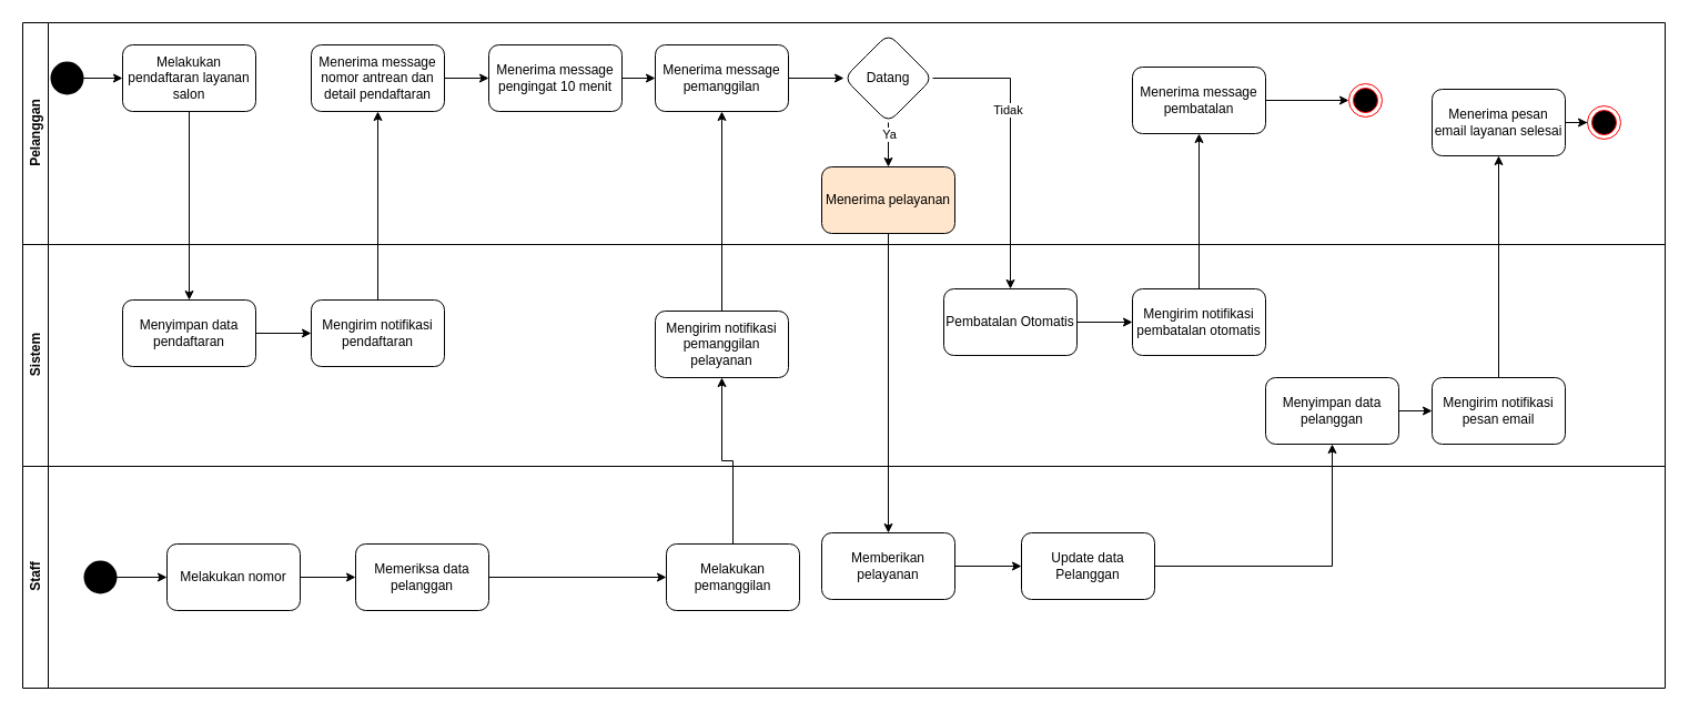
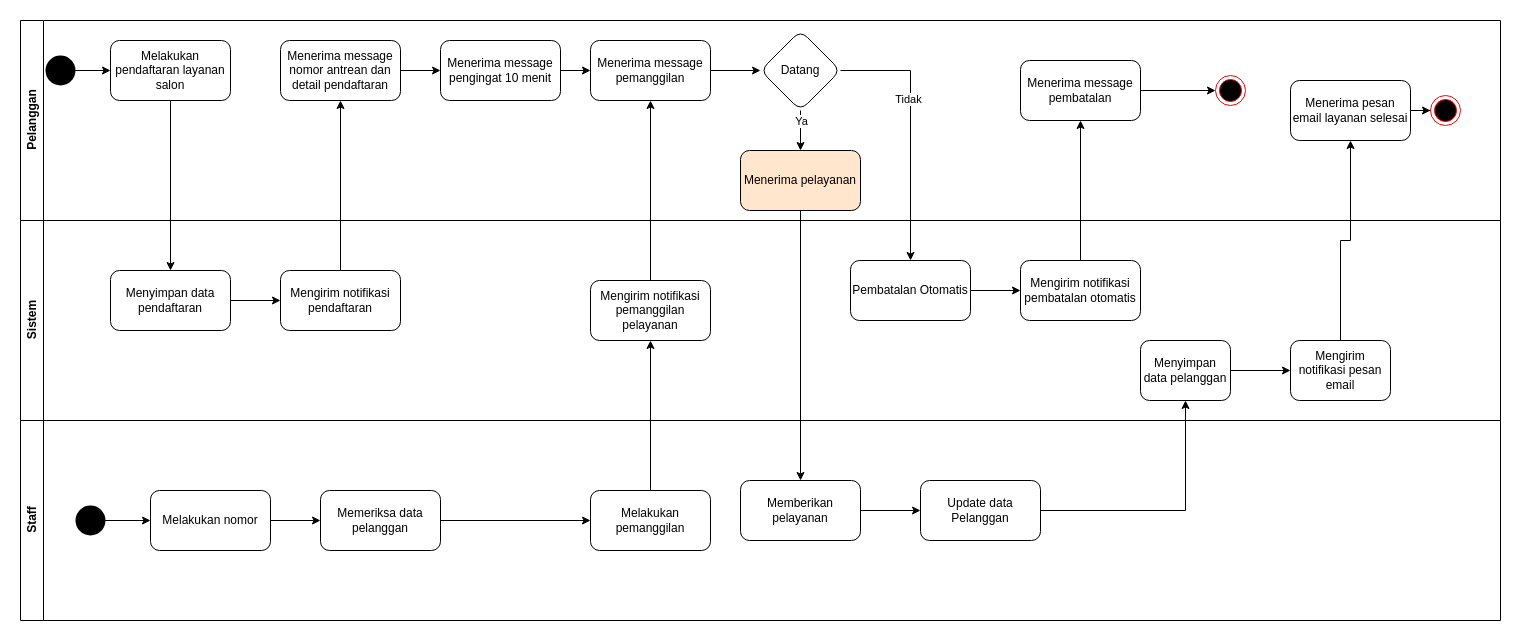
  <mxCell id="0" />
  <mxCell id="1" parent="0" />
  <mxCell id="2" value="Pelanggan" style="swimlane;horizontal=0;whiteSpace=wrap;html=1;" parent="1" vertex="1"><mxGeometry x="20" y="20" width="1480" height="200" as="geometry" /></mxCell>
  <mxCell id="3" style="edgeStyle=orthogonalEdgeStyle;rounded=0;orthogonalLoop=1;jettySize=auto;html=1;" parent="2" source="12" target="13" edge="1"><mxGeometry relative="1" as="geometry" /></mxCell>
  <mxCell id="4" value="" style="edgeStyle=orthogonalEdgeStyle;rounded=0;orthogonalLoop=1;jettySize=auto;html=1;" edge="1" parent="2" source="18" target="11"><mxGeometry relative="1" as="geometry" /></mxCell>
  <mxCell id="5" value="" style="edgeStyle=orthogonalEdgeStyle;rounded=0;orthogonalLoop=1;jettySize=auto;html=1;" edge="1" parent="2" source="6" target="22"><mxGeometry relative="1" as="geometry" /></mxCell>
  <mxCell id="6" value="Menerima message pemanggilan" style="whiteSpace=wrap;html=1;rounded=1;" parent="2" vertex="1"><mxGeometry x="570" y="20" width="120" height="60" as="geometry" /></mxCell>
  <mxCell id="7" value="Menerima pelayanan" style="whiteSpace=wrap;html=1;rounded=1;fillColor=#ffe6cc;" parent="2" vertex="1"><mxGeometry x="720" y="130" width="120" height="60" as="geometry" /></mxCell>
  <mxCell id="8" style="edgeStyle=orthogonalEdgeStyle;rounded=0;orthogonalLoop=1;jettySize=auto;html=1;" parent="2" source="24" target="9" edge="1"><mxGeometry relative="1" as="geometry" /></mxCell>
  <mxCell id="9" value="" style="ellipse;html=1;shape=endState;fillColor=#000000;strokeColor=#ff0000;" parent="2" vertex="1"><mxGeometry x="1410" y="75" width="30" height="30" as="geometry" /></mxCell>
  <mxCell id="10" value="" style="edgeStyle=orthogonalEdgeStyle;rounded=0;orthogonalLoop=1;jettySize=auto;html=1;" edge="1" parent="2" source="11" target="6"><mxGeometry relative="1" as="geometry" /></mxCell>
  <mxCell id="11" value="Menerima message pengingat 10 menit " style="whiteSpace=wrap;html=1;rounded=1;" vertex="1" parent="2"><mxGeometry x="420" y="20" width="120" height="60" as="geometry" /></mxCell>
  <mxCell id="12" value="" style="shape=waypoint;sketch=0;fillStyle=solid;size=6;pointerEvents=1;points=[];fillColor=none;resizable=0;rotatable=0;perimeter=centerPerimeter;snapToPoint=1;strokeWidth=13;" parent="2" vertex="1"><mxGeometry x="30" y="40" width="20" height="20" as="geometry" /></mxCell>
  <mxCell id="13" value="Melakukan pendaftaran layanan salon" style="whiteSpace=wrap;html=1;rounded=1;" parent="2" vertex="1"><mxGeometry x="90" y="20" width="120" height="60" as="geometry" /></mxCell>
  <mxCell id="14" value="Menyimpan data pendaftaran" style="whiteSpace=wrap;html=1;rounded=1;" parent="2" vertex="1"><mxGeometry x="90" y="250" width="120" height="60" as="geometry" /></mxCell>
  <mxCell id="15" value="" style="edgeStyle=orthogonalEdgeStyle;rounded=0;orthogonalLoop=1;jettySize=auto;html=1;" parent="2" source="13" target="14" edge="1"><mxGeometry relative="1" as="geometry" /></mxCell>
  <mxCell id="16" value="Mengirim notifikasi pendaftaran" style="whiteSpace=wrap;html=1;rounded=1;" parent="2" vertex="1"><mxGeometry x="260" y="250" width="120" height="60" as="geometry" /></mxCell>
  <mxCell id="17" value="" style="edgeStyle=orthogonalEdgeStyle;rounded=0;orthogonalLoop=1;jettySize=auto;html=1;" parent="2" source="16" target="18" edge="1"><mxGeometry relative="1" as="geometry" /></mxCell>
  <mxCell id="18" value="Menerima message nomor antrean dan detail pendaftaran" style="whiteSpace=wrap;html=1;rounded=1;" parent="2" vertex="1"><mxGeometry x="260" y="20" width="120" height="60" as="geometry" /></mxCell>
  <mxCell id="19" value="" style="edgeStyle=orthogonalEdgeStyle;rounded=0;orthogonalLoop=1;jettySize=auto;html=1;" parent="2" source="14" target="16" edge="1"><mxGeometry relative="1" as="geometry" /></mxCell>
  <mxCell id="20" value="" style="edgeStyle=orthogonalEdgeStyle;rounded=0;orthogonalLoop=1;jettySize=auto;html=1;" edge="1" parent="2" source="22" target="7"><mxGeometry relative="1" as="geometry" /></mxCell>
  <mxCell id="21" value="Ya" style="edgeLabel;html=1;align=center;verticalAlign=middle;resizable=0;points=[];" vertex="1" connectable="0" parent="20"><mxGeometry x="-0.15" y="1" relative="1" as="geometry"><mxPoint x="-1" y="-7" as="offset" /></mxGeometry></mxCell>
  <mxCell id="22" value="Datang" style="rhombus;whiteSpace=wrap;html=1;rounded=1;" vertex="1" parent="2"><mxGeometry x="740" y="10" width="80" height="80" as="geometry" /></mxCell>
  <mxCell id="23" value="" style="ellipse;html=1;shape=endState;fillColor=#000000;strokeColor=#ff0000;" vertex="1" parent="2"><mxGeometry x="1195" y="55" width="30" height="30" as="geometry" /></mxCell>
  <mxCell id="24" value="Menerima pesan email layanan selesai" style="whiteSpace=wrap;html=1;rounded=1;" parent="2" vertex="1"><mxGeometry x="1270" y="60" width="120" height="60" as="geometry" /></mxCell>
  <mxCell id="25" style="edgeStyle=orthogonalEdgeStyle;rounded=0;orthogonalLoop=1;jettySize=auto;html=1;" edge="1" parent="2" source="26" target="23"><mxGeometry relative="1" as="geometry" /></mxCell>
  <mxCell id="26" value="Menerima message pembatalan" style="whiteSpace=wrap;html=1;rounded=1;" vertex="1" parent="2"><mxGeometry x="1000" y="40" width="120" height="60" as="geometry" /></mxCell>
  <mxCell id="27" value="&lt;div&gt;Sistem&lt;/div&gt;" style="swimlane;horizontal=0;whiteSpace=wrap;html=1;" parent="1" vertex="1"><mxGeometry x="20" y="220" width="1480" height="200" as="geometry" /></mxCell>
  <mxCell id="28" value="Mengirim notifikasi pemanggilan pelayanan" style="whiteSpace=wrap;html=1;rounded=1;" parent="27" vertex="1"><mxGeometry x="570" y="60" width="120" height="60" as="geometry" /></mxCell>
  <mxCell id="29" value="" style="edgeStyle=orthogonalEdgeStyle;rounded=0;orthogonalLoop=1;jettySize=auto;html=1;" edge="1" parent="27" source="30" target="31"><mxGeometry relative="1" as="geometry" /></mxCell>
  <mxCell id="30" value="Pembatalan Otomatis" style="whiteSpace=wrap;html=1;rounded=1;" vertex="1" parent="27"><mxGeometry x="830" y="40" width="120" height="60" as="geometry" /></mxCell>
  <mxCell id="31" value="Mengirim notifikasi pembatalan otomatis" style="whiteSpace=wrap;html=1;rounded=1;" vertex="1" parent="27"><mxGeometry x="1000" y="40" width="120" height="60" as="geometry" /></mxCell>
- <mxCell id="32" value="Menyimpan data pelanggan" style="whiteSpace=wrap;html=1;rounded=1;" parent="27" vertex="1"><mxGeometry x="1120" y="120" width="120" height="60" as="geometry" /></mxCell>
- <mxCell id="33" value="Mengirim notifikasi pesan email" style="whiteSpace=wrap;html=1;rounded=1;" parent="27" vertex="1"><mxGeometry x="1270" y="120" width="120" height="60" as="geometry" /></mxCell>
+ <mxCell id="32" value="Menyimpan data pelanggan" style="whiteSpace=wrap;html=1;rounded=1;" parent="27" vertex="1"><mxGeometry x="1120" y="120" width="90" height="60" as="geometry" /></mxCell>
+ <mxCell id="33" value="Mengirim notifikasi pesan email" style="whiteSpace=wrap;html=1;rounded=1;" parent="27" vertex="1"><mxGeometry x="1270" y="120" width="100" height="60" as="geometry" /></mxCell>
  <mxCell id="34" value="" style="edgeStyle=orthogonalEdgeStyle;rounded=0;orthogonalLoop=1;jettySize=auto;html=1;" parent="27" source="32" target="33" edge="1"><mxGeometry relative="1" as="geometry" /></mxCell>
  <mxCell id="35" value="Staff" style="swimlane;horizontal=0;whiteSpace=wrap;html=1;" parent="1" vertex="1"><mxGeometry x="20" y="420" width="1480" height="200" as="geometry" /></mxCell>
  <mxCell id="36" style="edgeStyle=orthogonalEdgeStyle;rounded=0;orthogonalLoop=1;jettySize=auto;html=1;" parent="35" source="37" target="39" edge="1"><mxGeometry relative="1" as="geometry" /></mxCell>
  <mxCell id="37" value="" style="shape=waypoint;sketch=0;fillStyle=solid;size=6;pointerEvents=1;points=[];fillColor=none;resizable=0;rotatable=0;perimeter=centerPerimeter;snapToPoint=1;strokeWidth=13;" parent="35" vertex="1"><mxGeometry x="60" y="90" width="20" height="20" as="geometry" /></mxCell>
  <mxCell id="38" value="" style="edgeStyle=orthogonalEdgeStyle;rounded=0;orthogonalLoop=1;jettySize=auto;html=1;" parent="35" source="39" target="41" edge="1"><mxGeometry relative="1" as="geometry" /></mxCell>
  <mxCell id="39" value="Melakukan nomor" style="whiteSpace=wrap;html=1;rounded=1;" parent="35" vertex="1"><mxGeometry x="130" y="70" width="120" height="60" as="geometry" /></mxCell>
  <mxCell id="40" value="" style="edgeStyle=orthogonalEdgeStyle;rounded=0;orthogonalLoop=1;jettySize=auto;html=1;" parent="35" source="41" target="42" edge="1"><mxGeometry relative="1" as="geometry" /></mxCell>
  <mxCell id="41" value="Memeriksa data pelanggan" style="whiteSpace=wrap;html=1;rounded=1;" parent="35" vertex="1"><mxGeometry x="300" y="70" width="120" height="60" as="geometry" /></mxCell>
- <mxCell id="42" value="Melakukan pemanggilan" style="whiteSpace=wrap;html=1;rounded=1;" parent="35" vertex="1"><mxGeometry x="580" y="70" width="120" height="60" as="geometry" /></mxCell>
+ <mxCell id="42" value="Melakukan pemanggilan" style="whiteSpace=wrap;html=1;rounded=1;" parent="35" vertex="1"><mxGeometry x="570" y="70" width="120" height="60" as="geometry" /></mxCell>
  <mxCell id="43" value="" style="edgeStyle=orthogonalEdgeStyle;rounded=0;orthogonalLoop=1;jettySize=auto;html=1;" parent="35" source="44" target="45" edge="1"><mxGeometry relative="1" as="geometry" /></mxCell>
  <mxCell id="44" value="Memberikan pelayanan" style="whiteSpace=wrap;html=1;rounded=1;" parent="35" vertex="1"><mxGeometry x="720" y="60" width="120" height="60" as="geometry" /></mxCell>
  <mxCell id="45" value="Update data Pelanggan" style="whiteSpace=wrap;html=1;rounded=1;" parent="35" vertex="1"><mxGeometry x="900" y="60" width="120" height="60" as="geometry" /></mxCell>
  <mxCell id="46" value="" style="edgeStyle=orthogonalEdgeStyle;rounded=0;orthogonalLoop=1;jettySize=auto;html=1;" parent="1" source="42" target="28" edge="1"><mxGeometry relative="1" as="geometry" /></mxCell>
  <mxCell id="47" style="edgeStyle=orthogonalEdgeStyle;rounded=0;orthogonalLoop=1;jettySize=auto;html=1;entryX=0.5;entryY=1;entryDx=0;entryDy=0;" parent="1" source="28" target="6" edge="1"><mxGeometry relative="1" as="geometry"><mxPoint x="650" y="110" as="targetPoint" /></mxGeometry></mxCell>
  <mxCell id="48" value="" style="edgeStyle=orthogonalEdgeStyle;rounded=0;orthogonalLoop=1;jettySize=auto;html=1;" parent="1" source="7" target="44" edge="1"><mxGeometry relative="1" as="geometry" /></mxCell>
  <mxCell id="49" value="" style="edgeStyle=orthogonalEdgeStyle;rounded=0;orthogonalLoop=1;jettySize=auto;html=1;" parent="1" source="45" target="32" edge="1"><mxGeometry relative="1" as="geometry" /></mxCell>
  <mxCell id="50" value="" style="edgeStyle=orthogonalEdgeStyle;rounded=0;orthogonalLoop=1;jettySize=auto;html=1;" edge="1" parent="1" source="22" target="30"><mxGeometry relative="1" as="geometry" /></mxCell>
  <mxCell id="51" value="Tidak" style="edgeLabel;html=1;align=center;verticalAlign=middle;resizable=0;points=[];" vertex="1" connectable="0" parent="50"><mxGeometry x="-0.243" y="-3" relative="1" as="geometry"><mxPoint as="offset" /></mxGeometry></mxCell>
  <mxCell id="52" value="" style="edgeStyle=orthogonalEdgeStyle;rounded=0;orthogonalLoop=1;jettySize=auto;html=1;" edge="1" parent="1" source="31" target="26"><mxGeometry relative="1" as="geometry" /></mxCell>
  <mxCell id="53" value="" style="edgeStyle=orthogonalEdgeStyle;rounded=0;orthogonalLoop=1;jettySize=auto;html=1;" parent="1" source="33" target="24" edge="1"><mxGeometry relative="1" as="geometry" /></mxCell>
